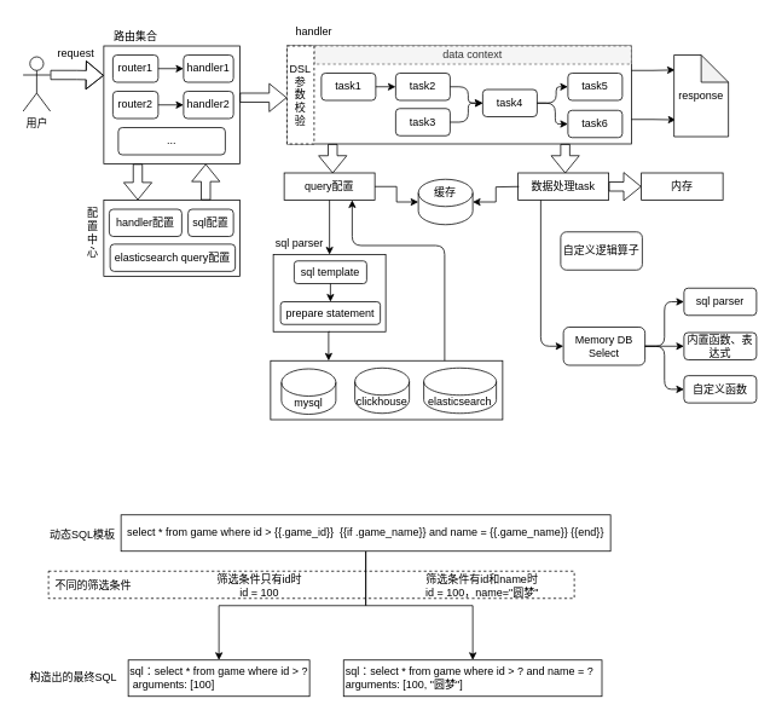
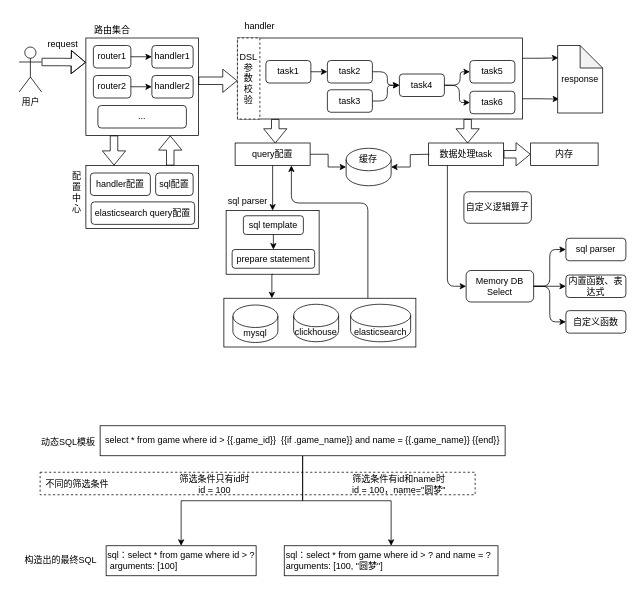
  <mxCell id="0" />
  <mxCell id="1" parent="0" />
  <mxCell id="2" style="edgeStyle=orthogonalEdgeStyle;rounded=0;orthogonalLoop=1;jettySize=auto;html=1;exitX=0.75;exitY=0;exitDx=0;exitDy=0;entryX=0.75;entryY=1;entryDx=0;entryDy=0;shape=flexArrow;" edge="1" parent="1" source="3" target="52"><mxGeometry relative="1" as="geometry" /></mxCell>
  <mxCell id="3" value="" style="rounded=0;whiteSpace=wrap;html=1;fillColor=none;" vertex="1" parent="1"><mxGeometry x="114" y="220" width="150" height="84" as="geometry" /></mxCell>
  <mxCell id="4" style="edgeStyle=orthogonalEdgeStyle;rounded=1;orthogonalLoop=1;jettySize=auto;html=1;exitX=0.75;exitY=0;exitDx=0;exitDy=0;entryX=0.75;entryY=1;entryDx=0;entryDy=0;curved=0;" edge="1" parent="1" source="5" target="36"><mxGeometry relative="1" as="geometry"><Array as="points"><mxPoint x="490" y="270" /><mxPoint x="388" y="270" /></Array></mxGeometry></mxCell>
  <mxCell id="5" value="" style="rounded=0;whiteSpace=wrap;html=1;fillColor=none;" vertex="1" parent="1"><mxGeometry x="298" y="397" width="256" height="65" as="geometry" /></mxCell>
  <mxCell id="6" style="edgeStyle=orthogonalEdgeStyle;rounded=0;orthogonalLoop=1;jettySize=auto;html=1;exitX=1;exitY=0.25;exitDx=0;exitDy=0;entryX=0.017;entryY=0.183;entryDx=0;entryDy=0;entryPerimeter=0;" edge="1" parent="1" source="8" target="49"><mxGeometry relative="1" as="geometry"><mxPoint x="743" y="90.5" as="targetPoint" /></mxGeometry></mxCell>
  <mxCell id="7" style="edgeStyle=orthogonalEdgeStyle;rounded=0;orthogonalLoop=1;jettySize=auto;html=1;exitX=1;exitY=0.75;exitDx=0;exitDy=0;entryX=0.033;entryY=0.794;entryDx=0;entryDy=0;entryPerimeter=0;" edge="1" parent="1" source="8" target="49"><mxGeometry relative="1" as="geometry"><mxPoint x="743" y="135.5" as="targetPoint" /></mxGeometry></mxCell>
  <mxCell id="8" value="" style="rounded=0;whiteSpace=wrap;html=1;fillColor=none;" vertex="1" parent="1"><mxGeometry x="316" y="50" width="380" height="108" as="geometry" /></mxCell>
  <mxCell id="9" style="edgeStyle=orthogonalEdgeStyle;rounded=0;orthogonalLoop=1;jettySize=auto;html=1;exitX=1;exitY=0.5;exitDx=0;exitDy=0;entryX=0;entryY=0.5;entryDx=0;entryDy=0;" edge="1" parent="1" source="10" target="12"><mxGeometry relative="1" as="geometry" /></mxCell>
  <mxCell id="10" value="task1" style="rounded=1;whiteSpace=wrap;html=1;fillColor=none;" vertex="1" parent="1"><mxGeometry x="354" y="80" width="60" height="30" as="geometry" /></mxCell>
  <mxCell id="11" style="edgeStyle=orthogonalEdgeStyle;rounded=1;orthogonalLoop=1;jettySize=auto;html=1;exitX=1;exitY=0.5;exitDx=0;exitDy=0;entryX=0;entryY=0.5;entryDx=0;entryDy=0;curved=0;" edge="1" parent="1" source="12" target="17"><mxGeometry relative="1" as="geometry" /></mxCell>
  <mxCell id="12" value="task2" style="rounded=1;whiteSpace=wrap;html=1;fillColor=none;" vertex="1" parent="1"><mxGeometry x="436" y="80" width="60" height="30" as="geometry" /></mxCell>
  <mxCell id="13" style="edgeStyle=orthogonalEdgeStyle;rounded=1;orthogonalLoop=1;jettySize=auto;html=1;exitX=1;exitY=0.5;exitDx=0;exitDy=0;entryX=0;entryY=0.5;entryDx=0;entryDy=0;curved=0;" edge="1" parent="1" source="14" target="17"><mxGeometry relative="1" as="geometry" /></mxCell>
  <mxCell id="14" value="task3" style="rounded=1;whiteSpace=wrap;html=1;fillColor=none;" vertex="1" parent="1"><mxGeometry x="436" y="119" width="60" height="30" as="geometry" /></mxCell>
  <mxCell id="15" style="edgeStyle=orthogonalEdgeStyle;rounded=1;orthogonalLoop=1;jettySize=auto;html=1;exitX=1;exitY=0.5;exitDx=0;exitDy=0;entryX=0;entryY=0.5;entryDx=0;entryDy=0;curved=0;" edge="1" parent="1" source="17" target="19"><mxGeometry relative="1" as="geometry"><Array as="points"><mxPoint x="613" y="113" /><mxPoint x="613" y="95" /></Array></mxGeometry></mxCell>
  <mxCell id="16" style="edgeStyle=orthogonalEdgeStyle;rounded=1;orthogonalLoop=1;jettySize=auto;html=1;exitX=1;exitY=0.5;exitDx=0;exitDy=0;entryX=0;entryY=0.5;entryDx=0;entryDy=0;curved=0;" edge="1" parent="1" source="17" target="18"><mxGeometry relative="1" as="geometry" /></mxCell>
  <mxCell id="17" value="task4" style="rounded=1;whiteSpace=wrap;html=1;fillColor=none;" vertex="1" parent="1"><mxGeometry x="532" y="98" width="60" height="30" as="geometry" /></mxCell>
  <mxCell id="18" value="task6" style="rounded=1;whiteSpace=wrap;html=1;fillColor=none;" vertex="1" parent="1"><mxGeometry x="626" y="121" width="60" height="30" as="geometry" /></mxCell>
  <mxCell id="19" value="task5" style="rounded=1;whiteSpace=wrap;html=1;fillColor=none;" vertex="1" parent="1"><mxGeometry x="626" y="80" width="60" height="30" as="geometry" /></mxCell>
  <mxCell id="20" style="edgeStyle=orthogonalEdgeStyle;rounded=0;orthogonalLoop=1;jettySize=auto;html=1;exitX=1;exitY=0.5;exitDx=0;exitDy=0;entryX=0;entryY=0.75;entryDx=0;entryDy=0;shape=flexArrow;" edge="1" parent="1"><mxGeometry relative="1" as="geometry"><mxPoint x="264" y="107" as="sourcePoint" /><mxPoint x="316" y="107" as="targetPoint" /></mxGeometry></mxCell>
  <mxCell id="21" value="handler配置" style="rounded=1;whiteSpace=wrap;html=1;fillColor=none;" vertex="1" parent="1"><mxGeometry x="120" y="230" width="80" height="30" as="geometry" /></mxCell>
  <mxCell id="22" value="sql配置" style="rounded=1;whiteSpace=wrap;html=1;fillColor=none;" vertex="1" parent="1"><mxGeometry x="207" y="230" width="50" height="30" as="geometry" /></mxCell>
  <mxCell id="23" value="mysql" style="shape=cylinder3;whiteSpace=wrap;html=1;boundedLbl=1;backgroundOutline=1;size=15;fillColor=none;" vertex="1" parent="1"><mxGeometry x="310" y="406" width="60" height="50" as="geometry" /></mxCell>
  <mxCell id="24" value="clickhouse" style="shape=cylinder3;whiteSpace=wrap;html=1;boundedLbl=1;backgroundOutline=1;size=15;fillColor=none;" vertex="1" parent="1"><mxGeometry x="391" y="405" width="60" height="50" as="geometry" /></mxCell>
  <mxCell id="25" value="elasticsearch" style="shape=cylinder3;whiteSpace=wrap;html=1;boundedLbl=1;backgroundOutline=1;size=15;fillColor=none;" vertex="1" parent="1"><mxGeometry x="467" y="405" width="80" height="50" as="geometry" /></mxCell>
  <mxCell id="26" value="handler" style="text;html=1;strokeColor=none;fillColor=none;align=center;verticalAlign=middle;whiteSpace=wrap;rounded=0;" vertex="1" parent="1"><mxGeometry x="316" y="20" width="60" height="30" as="geometry" /></mxCell>
  <mxCell id="27" value="路由集合" style="text;html=1;strokeColor=none;fillColor=none;align=center;verticalAlign=middle;whiteSpace=wrap;rounded=0;" vertex="1" parent="1"><mxGeometry x="114" y="30" width="71" height="20" as="geometry" /></mxCell>
  <mxCell id="28" style="edgeStyle=orthogonalEdgeStyle;rounded=0;orthogonalLoop=1;jettySize=auto;html=1;exitX=0.5;exitY=1;exitDx=0;exitDy=0;entryX=0.25;entryY=0;entryDx=0;entryDy=0;" edge="1" parent="1" source="29" target="5"><mxGeometry relative="1" as="geometry" /></mxCell>
  <mxCell id="29" value="" style="rounded=0;whiteSpace=wrap;html=1;fillColor=none;" vertex="1" parent="1"><mxGeometry x="301" y="280" width="124" height="85" as="geometry" /></mxCell>
  <mxCell id="30" style="edgeStyle=orthogonalEdgeStyle;rounded=0;orthogonalLoop=1;jettySize=auto;html=1;exitX=0.5;exitY=1;exitDx=0;exitDy=0;entryX=0.5;entryY=0;entryDx=0;entryDy=0;" edge="1" parent="1" source="31" target="32"><mxGeometry relative="1" as="geometry" /></mxCell>
  <mxCell id="31" value="sql template" style="rounded=1;whiteSpace=wrap;html=1;fillColor=none;" vertex="1" parent="1"><mxGeometry x="324" y="287" width="80" height="25" as="geometry" /></mxCell>
  <mxCell id="32" value="prepare statement" style="rounded=1;whiteSpace=wrap;html=1;fillColor=none;" vertex="1" parent="1"><mxGeometry x="309" y="332" width="110" height="25" as="geometry" /></mxCell>
  <mxCell id="33" value="sql parser" style="text;html=1;strokeColor=none;fillColor=none;align=center;verticalAlign=middle;whiteSpace=wrap;rounded=0;" vertex="1" parent="1"><mxGeometry x="300" y="253" width="60" height="30" as="geometry" /></mxCell>
  <mxCell id="34" value="配置中心" style="text;html=1;strokeColor=none;fillColor=none;align=center;verticalAlign=middle;whiteSpace=wrap;rounded=0;" vertex="1" parent="1"><mxGeometry x="92" y="231" width="20" height="50" as="geometry" /></mxCell>
  <mxCell id="35" style="edgeStyle=orthogonalEdgeStyle;rounded=0;orthogonalLoop=1;jettySize=auto;html=1;exitX=0.5;exitY=1;exitDx=0;exitDy=0;entryX=0.5;entryY=0;entryDx=0;entryDy=0;" edge="1" parent="1" source="36" target="29"><mxGeometry relative="1" as="geometry"><mxPoint x="383" y="270" as="targetPoint" /></mxGeometry></mxCell>
  <mxCell id="36" value="query配置" style="rounded=0;whiteSpace=wrap;html=1;fillColor=none;" vertex="1" parent="1"><mxGeometry x="313" y="190" width="100" height="30" as="geometry" /></mxCell>
  <mxCell id="37" style="edgeStyle=orthogonalEdgeStyle;rounded=1;orthogonalLoop=1;jettySize=auto;html=1;exitX=0.25;exitY=1;exitDx=0;exitDy=0;entryX=0;entryY=0.5;entryDx=0;entryDy=0;curved=0;" edge="1" parent="1" source="39" target="44"><mxGeometry relative="1" as="geometry" /></mxCell>
  <mxCell id="38" style="edgeStyle=orthogonalEdgeStyle;rounded=0;orthogonalLoop=1;jettySize=auto;html=1;exitX=1;exitY=0.5;exitDx=0;exitDy=0;entryX=0;entryY=0.5;entryDx=0;entryDy=0;shape=flexArrow;" edge="1" parent="1" source="39" target="50"><mxGeometry relative="1" as="geometry" /></mxCell>
  <mxCell id="39" value="数据处理task" style="rounded=0;whiteSpace=wrap;html=1;fillColor=none;" vertex="1" parent="1"><mxGeometry x="571" y="190" width="100" height="30" as="geometry" /></mxCell>
  <mxCell id="40" value="自定义逻辑算子" style="rounded=1;whiteSpace=wrap;html=1;fillColor=none;" vertex="1" parent="1"><mxGeometry x="618" y="255" width="90" height="42" as="geometry" /></mxCell>
  <mxCell id="41" style="edgeStyle=orthogonalEdgeStyle;rounded=1;orthogonalLoop=1;jettySize=auto;html=1;exitX=1;exitY=0.5;exitDx=0;exitDy=0;entryX=0;entryY=0.5;entryDx=0;entryDy=0;curved=0;" edge="1" parent="1" source="44" target="47"><mxGeometry relative="1" as="geometry" /></mxCell>
  <mxCell id="42" style="edgeStyle=orthogonalEdgeStyle;rounded=1;orthogonalLoop=1;jettySize=auto;html=1;exitX=1;exitY=0.5;exitDx=0;exitDy=0;entryX=0;entryY=0.5;entryDx=0;entryDy=0;curved=0;" edge="1" parent="1" source="44" target="48"><mxGeometry relative="1" as="geometry" /></mxCell>
  <mxCell id="43" style="edgeStyle=orthogonalEdgeStyle;rounded=1;orthogonalLoop=1;jettySize=auto;html=1;exitX=1;exitY=0.5;exitDx=0;exitDy=0;entryX=0;entryY=0.5;entryDx=0;entryDy=0;curved=0;" edge="1" parent="1" source="44" target="82"><mxGeometry relative="1" as="geometry" /></mxCell>
  <mxCell id="44" value="Memory DB Select" style="rounded=1;whiteSpace=wrap;html=1;fillColor=none;" vertex="1" parent="1"><mxGeometry x="621" y="360" width="90" height="42" as="geometry" /></mxCell>
  <mxCell id="45" style="edgeStyle=orthogonalEdgeStyle;rounded=0;orthogonalLoop=1;jettySize=auto;html=1;exitX=0.25;exitY=1;exitDx=0;exitDy=0;entryX=0.396;entryY=0.036;entryDx=0;entryDy=0;entryPerimeter=0;shape=flexArrow;" edge="1" parent="1"><mxGeometry relative="1" as="geometry"><mxPoint x="366.5" y="158" as="sourcePoint" /><mxPoint x="366.54" y="190.512" as="targetPoint" /></mxGeometry></mxCell>
  <mxCell id="46" style="edgeStyle=orthogonalEdgeStyle;rounded=0;orthogonalLoop=1;jettySize=auto;html=1;exitX=0.25;exitY=1;exitDx=0;exitDy=0;entryX=0.396;entryY=0.036;entryDx=0;entryDy=0;entryPerimeter=0;shape=flexArrow;" edge="1" parent="1"><mxGeometry relative="1" as="geometry"><mxPoint x="623" y="158" as="sourcePoint" /><mxPoint x="623.04" y="190.512" as="targetPoint" /></mxGeometry></mxCell>
  <mxCell id="47" value="内置函数、表达式" style="rounded=1;whiteSpace=wrap;html=1;fillColor=none;" vertex="1" parent="1"><mxGeometry x="754" y="366" width="80" height="30" as="geometry" /></mxCell>
  <mxCell id="48" value="自定义函数" style="rounded=1;whiteSpace=wrap;html=1;fillColor=none;" vertex="1" parent="1"><mxGeometry x="754" y="413.5" width="80" height="30" as="geometry" /></mxCell>
  <mxCell id="49" value="response" style="shape=note;whiteSpace=wrap;html=1;backgroundOutline=1;darkOpacity=0.05;" vertex="1" parent="1"><mxGeometry x="743" y="60" width="60" height="90" as="geometry" /></mxCell>
  <mxCell id="50" value="内存" style="rounded=0;whiteSpace=wrap;html=1;" vertex="1" parent="1"><mxGeometry x="707" y="190" width="90" height="30" as="geometry" /></mxCell>
  <mxCell id="51" style="edgeStyle=orthogonalEdgeStyle;rounded=0;orthogonalLoop=1;jettySize=auto;html=1;exitX=0.25;exitY=1;exitDx=0;exitDy=0;entryX=0.25;entryY=0;entryDx=0;entryDy=0;shape=flexArrow;" edge="1" parent="1" source="52" target="3"><mxGeometry relative="1" as="geometry" /></mxCell>
  <mxCell id="52" value="" style="rounded=0;whiteSpace=wrap;html=1;fillColor=none;" vertex="1" parent="1"><mxGeometry x="114" y="50" width="150" height="130" as="geometry" /></mxCell>
  <mxCell id="53" style="edgeStyle=orthogonalEdgeStyle;rounded=0;orthogonalLoop=1;jettySize=auto;html=1;exitX=1;exitY=0.5;exitDx=0;exitDy=0;entryX=0;entryY=0.5;entryDx=0;entryDy=0;" edge="1" parent="1" source="54" target="55"><mxGeometry relative="1" as="geometry" /></mxCell>
  <mxCell id="54" value="router1" style="rounded=1;whiteSpace=wrap;html=1;fillColor=none;" vertex="1" parent="1"><mxGeometry x="124" y="60" width="50" height="30" as="geometry" /></mxCell>
  <mxCell id="55" value="handler1" style="rounded=1;whiteSpace=wrap;html=1;fillColor=none;" vertex="1" parent="1"><mxGeometry x="202" y="60" width="55" height="30" as="geometry" /></mxCell>
  <mxCell id="56" style="edgeStyle=orthogonalEdgeStyle;rounded=0;orthogonalLoop=1;jettySize=auto;html=1;exitX=1;exitY=0.5;exitDx=0;exitDy=0;entryX=0;entryY=0.5;entryDx=0;entryDy=0;" edge="1" parent="1" source="57" target="58"><mxGeometry relative="1" as="geometry" /></mxCell>
  <mxCell id="57" value="router2" style="rounded=1;whiteSpace=wrap;html=1;fillColor=none;" vertex="1" parent="1"><mxGeometry x="124" y="100" width="50" height="30" as="geometry" /></mxCell>
  <mxCell id="58" value="handler2" style="rounded=1;whiteSpace=wrap;html=1;fillColor=none;" vertex="1" parent="1"><mxGeometry x="202" y="100" width="55" height="30" as="geometry" /></mxCell>
  <mxCell id="59" value="..." style="rounded=1;whiteSpace=wrap;html=1;fillColor=none;" vertex="1" parent="1"><mxGeometry x="130" y="140" width="118" height="30" as="geometry" /></mxCell>
- <mxCell id="60" value="data context" style="rounded=0;whiteSpace=wrap;html=1;fillColor=#f5f5f5;dashed=1;strokeColor=#666666;fontColor=#333333;" vertex="1" parent="1"><mxGeometry x="346" y="50" width="350" height="20" as="geometry" /></mxCell>
  <mxCell id="61" style="edgeStyle=orthogonalEdgeStyle;rounded=0;orthogonalLoop=1;jettySize=auto;html=1;exitX=1;exitY=0.5;exitDx=0;exitDy=0;entryX=0;entryY=0.5;entryDx=0;entryDy=0;entryPerimeter=0;" edge="1" parent="1" source="36" target="64"><mxGeometry relative="1" as="geometry" /></mxCell>
  <mxCell id="62" style="edgeStyle=orthogonalEdgeStyle;rounded=0;orthogonalLoop=1;jettySize=auto;html=1;exitX=0;exitY=0.5;exitDx=0;exitDy=0;entryX=1;entryY=0.5;entryDx=0;entryDy=0;entryPerimeter=0;" edge="1" parent="1" target="64"><mxGeometry relative="1" as="geometry"><mxPoint x="572" y="205" as="sourcePoint" /></mxGeometry></mxCell>
  <mxCell id="63" value="" style="group" vertex="1" connectable="0" parent="1"><mxGeometry x="461" y="197" width="60" height="50" as="geometry" /></mxCell>
  <mxCell id="64" value="" style="shape=cylinder3;whiteSpace=wrap;html=1;boundedLbl=1;backgroundOutline=1;size=15;fillColor=none;" vertex="1" parent="63"><mxGeometry width="60" height="50" as="geometry" /></mxCell>
  <mxCell id="65" value="缓存" style="text;html=1;align=center;verticalAlign=middle;resizable=0;points=[];autosize=1;strokeColor=none;fillColor=none;" vertex="1" parent="63"><mxGeometry x="4" width="50" height="30" as="geometry" /></mxCell>
  <mxCell id="66" value="elasticsearch query配置" style="rounded=1;whiteSpace=wrap;html=1;fillColor=none;" vertex="1" parent="1"><mxGeometry x="121" y="268.5" width="138" height="30" as="geometry" /></mxCell>
  <mxCell id="67" value="DSL参&lt;br&gt;数&lt;br&gt;校&lt;br&gt;验" style="rounded=0;whiteSpace=wrap;html=1;dashed=1;fillColor=default;" vertex="1" parent="1"><mxGeometry x="316" y="50" width="30" height="108" as="geometry" /></mxCell>
  <mxCell id="68" style="edgeStyle=orthogonalEdgeStyle;rounded=0;orthogonalLoop=1;jettySize=auto;html=1;exitX=1;exitY=0.333;exitDx=0;exitDy=0;exitPerimeter=0;entryX=0;entryY=0.25;entryDx=0;entryDy=0;shape=flexArrow;" edge="1" parent="1" source="69" target="52"><mxGeometry relative="1" as="geometry" /></mxCell>
  <mxCell id="69" value="用户" style="shape=umlActor;verticalLabelPosition=bottom;verticalAlign=top;html=1;outlineConnect=0;" vertex="1" parent="1"><mxGeometry x="25" y="62" width="30" height="60" as="geometry" /></mxCell>
  <mxCell id="70" value="request" style="text;html=1;align=center;verticalAlign=middle;resizable=0;points=[];autosize=1;strokeColor=none;fillColor=none;" vertex="1" parent="1"><mxGeometry x="53" y="44" width="60" height="30" as="geometry" /></mxCell>
  <mxCell id="71" style="edgeStyle=orthogonalEdgeStyle;rounded=0;orthogonalLoop=1;jettySize=auto;html=1;exitX=0.5;exitY=1;exitDx=0;exitDy=0;entryX=0.5;entryY=0;entryDx=0;entryDy=0;" edge="1" parent="1" source="73" target="75"><mxGeometry relative="1" as="geometry" /></mxCell>
  <mxCell id="72" style="edgeStyle=orthogonalEdgeStyle;rounded=0;orthogonalLoop=1;jettySize=auto;html=1;exitX=0.5;exitY=1;exitDx=0;exitDy=0;entryX=0.5;entryY=0;entryDx=0;entryDy=0;" edge="1" parent="1" source="73" target="74"><mxGeometry relative="1" as="geometry" /></mxCell>
  <mxCell id="73" value="select * from game where id &amp;gt; {{.game_id}}&amp;nbsp; {{if .game_name}} and&amp;nbsp;name = {{.game_name}} {{end}}" style="whiteSpace=wrap;html=1;" vertex="1" parent="1"><mxGeometry x="133" y="567" width="540" height="40" as="geometry" /></mxCell>
  <mxCell id="74" value="sql：select * from game where id &amp;gt; ? and name = ?&lt;div&gt;arguments: [100, &quot;圆梦&quot;]&lt;/div&gt;" style="whiteSpace=wrap;html=1;align=left;" vertex="1" parent="1"><mxGeometry x="378.5" y="727" width="285" height="40" as="geometry" /></mxCell>
  <mxCell id="75" value="sql：select * from game where id &amp;gt; ?&lt;div&gt;&amp;nbsp;arguments: [100]&lt;/div&gt;" style="whiteSpace=wrap;html=1;align=left;" vertex="1" parent="1"><mxGeometry x="141" y="727" width="200" height="40" as="geometry" /></mxCell>
  <mxCell id="76" value="动态SQL模板" style="text;html=1;align=center;verticalAlign=middle;resizable=0;points=[];autosize=1;strokeColor=none;fillColor=none;" vertex="1" parent="1"><mxGeometry x="40" y="574" width="100" height="30" as="geometry" /></mxCell>
  <mxCell id="77" value="构造出的最终SQL" style="text;html=1;align=center;verticalAlign=middle;resizable=0;points=[];autosize=1;strokeColor=none;fillColor=none;" vertex="1" parent="1"><mxGeometry x="20" y="732" width="120" height="30" as="geometry" /></mxCell>
  <mxCell id="78" value="&lt;span style=&quot;text-wrap: nowrap;&quot;&gt;筛选条件只有id时&lt;/span&gt;&lt;div style=&quot;text-wrap: nowrap;&quot;&gt;id = 100&lt;/div&gt;" style="whiteSpace=wrap;html=1;dashed=1;fillColor=none;strokeColor=none;" vertex="1" parent="1"><mxGeometry x="226" y="630" width="120" height="30" as="geometry" /></mxCell>
  <mxCell id="79" value="&lt;span style=&quot;text-wrap: nowrap;&quot;&gt;筛选条件有id和name时&lt;/span&gt;&lt;div style=&quot;text-wrap: nowrap;&quot;&gt;id = 100，name=&quot;圆梦&quot;&lt;/div&gt;" style="whiteSpace=wrap;html=1;dashed=1;fillColor=none;strokeColor=none;" vertex="1" parent="1"><mxGeometry x="467" y="630" width="129" height="30" as="geometry" /></mxCell>
  <mxCell id="80" value="不同的筛选条件" style="text;html=1;align=center;verticalAlign=middle;resizable=0;points=[];autosize=1;strokeColor=none;fillColor=none;" vertex="1" parent="1"><mxGeometry x="47" y="630" width="110" height="30" as="geometry" /></mxCell>
  <mxCell id="81" value="" style="whiteSpace=wrap;html=1;fillColor=none;dashed=1;" vertex="1" parent="1"><mxGeometry x="53" y="629" width="580" height="30" as="geometry" /></mxCell>
  <mxCell id="82" value="sql parser" style="rounded=1;whiteSpace=wrap;html=1;fillColor=none;" vertex="1" parent="1"><mxGeometry x="754" y="317" width="80" height="30" as="geometry" /></mxCell>
